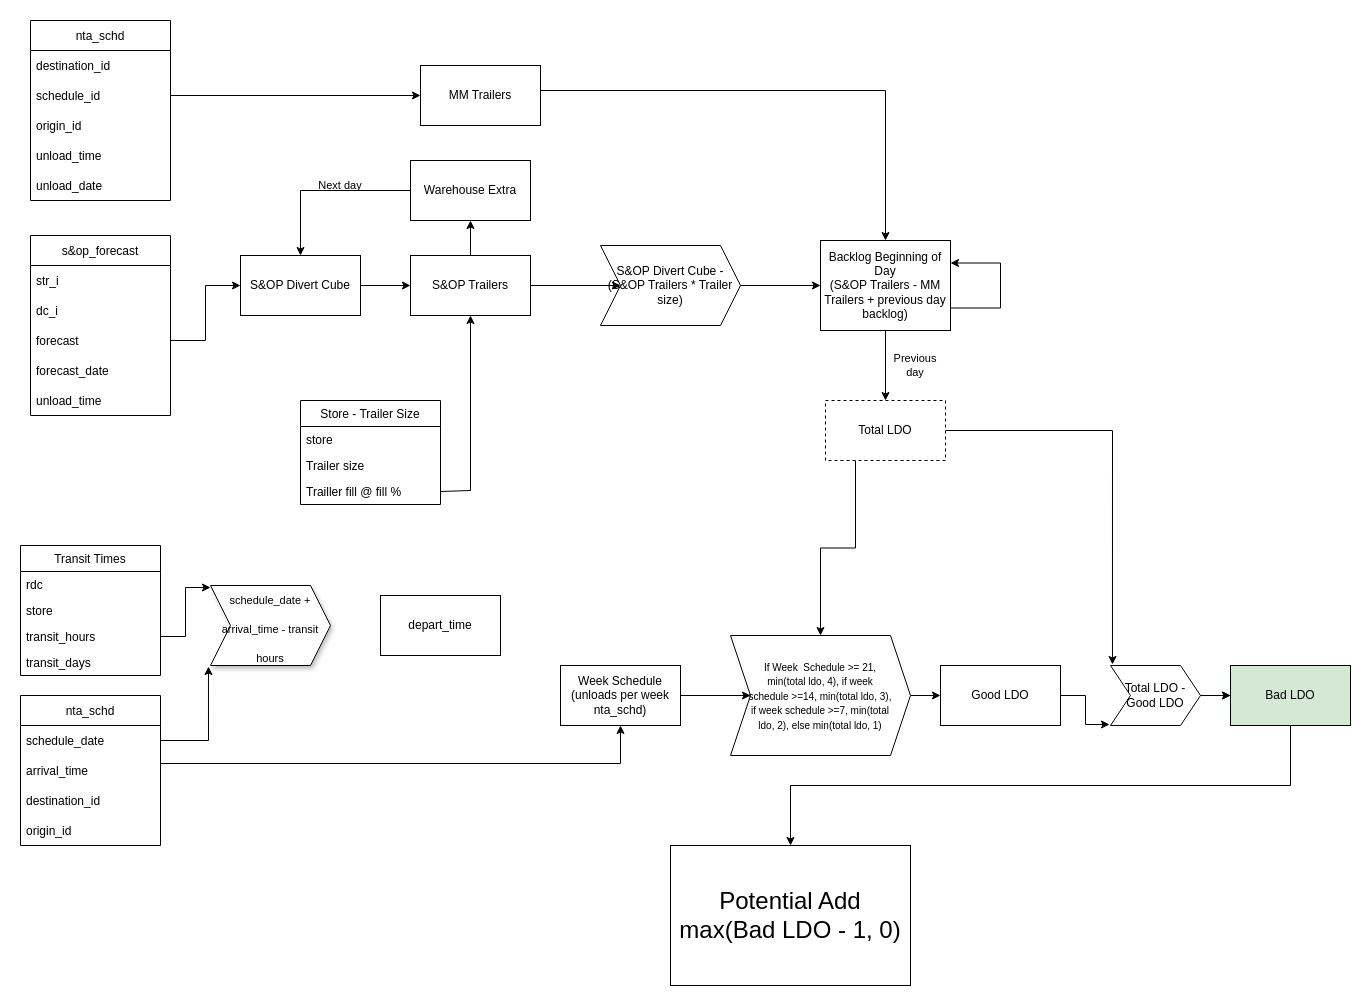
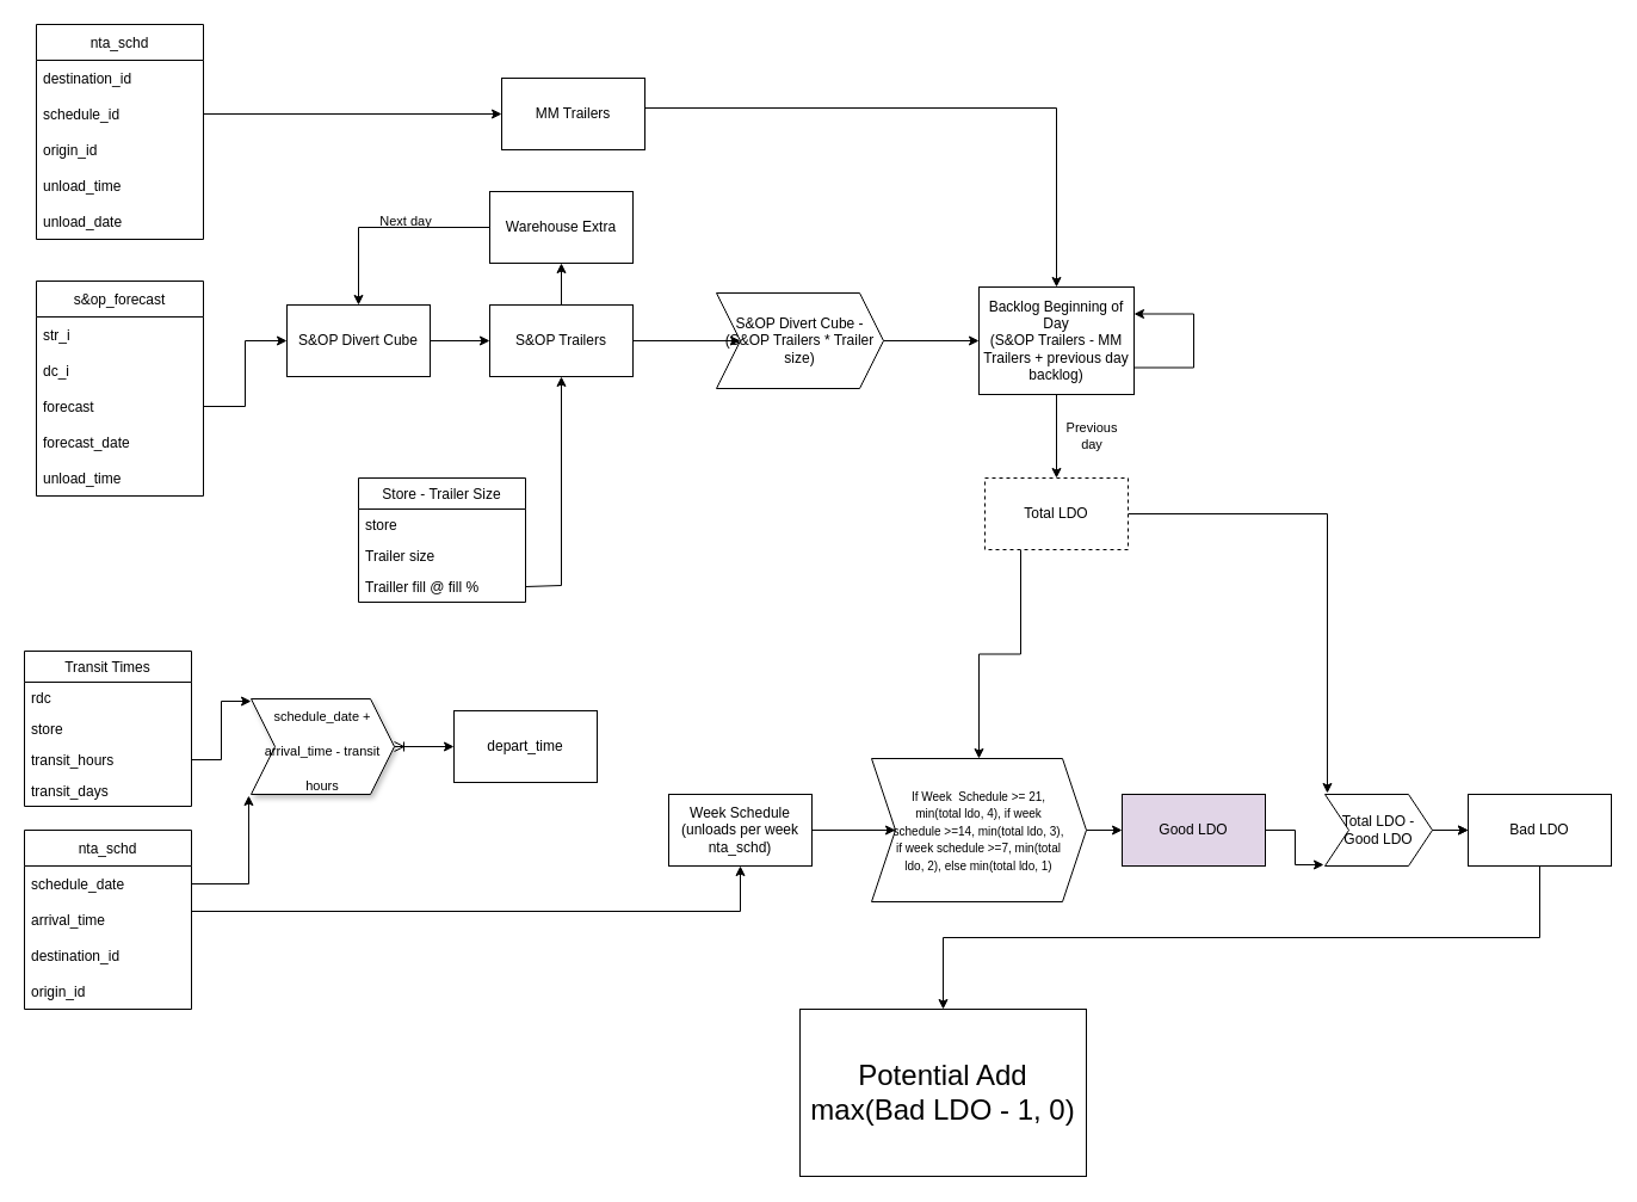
  <mxCell id="0" />
  <mxCell id="1" parent="0" />
  <mxCell id="2" value="&lt;font style=&quot;font-size: 24px&quot;&gt;Potential Add&lt;br&gt;max(Bad LDO - 1, 0)&lt;br&gt;&lt;/font&gt;" style="rounded=0;whiteSpace=wrap;html=1;" vertex="1" parent="1"><mxGeometry x="670" y="845" width="240" height="140" as="geometry" /></mxCell>
  <mxCell id="3" style="edgeStyle=orthogonalEdgeStyle;rounded=0;orthogonalLoop=1;jettySize=auto;html=1;exitX=0.5;exitY=1;exitDx=0;exitDy=0;entryX=0.5;entryY=0;entryDx=0;entryDy=0;fontSize=24;" edge="1" parent="1" source="4" target="2"><mxGeometry relative="1" as="geometry" /></mxCell>
- <mxCell id="4" value="Bad LDO" style="rounded=0;whiteSpace=wrap;html=1;fillColor=#d5e8d4;" vertex="1" parent="1"><mxGeometry x="1230" y="665" width="120" height="60" as="geometry" /></mxCell>
+ <mxCell id="4" value="Bad LDO" style="rounded=0;whiteSpace=wrap;html=1;" vertex="1" parent="1"><mxGeometry x="1230" y="665" width="120" height="60" as="geometry" /></mxCell>
  <mxCell id="5" style="edgeStyle=orthogonalEdgeStyle;rounded=0;orthogonalLoop=1;jettySize=auto;html=1;exitX=1;exitY=0.5;exitDx=0;exitDy=0;entryX=-0.011;entryY=0.983;entryDx=0;entryDy=0;entryPerimeter=0;fontSize=24;" edge="1" parent="1" source="6" target="53"><mxGeometry relative="1" as="geometry"><Array as="points"><mxPoint x="1085" y="695" /><mxPoint x="1085" y="724" /></Array></mxGeometry></mxCell>
- <mxCell id="6" value="Good LDO" style="rounded=0;whiteSpace=wrap;html=1;" vertex="1" parent="1"><mxGeometry x="940" y="665" width="120" height="60" as="geometry" /></mxCell>
+ <mxCell id="6" value="Good LDO" style="rounded=0;whiteSpace=wrap;html=1;fillColor=#e1d5e7;" vertex="1" parent="1"><mxGeometry x="940" y="665" width="120" height="60" as="geometry" /></mxCell>
  <mxCell id="7" style="edgeStyle=orthogonalEdgeStyle;rounded=0;orthogonalLoop=1;jettySize=auto;html=1;exitX=0.25;exitY=1;exitDx=0;exitDy=0;entryX=0.5;entryY=0;entryDx=0;entryDy=0;fontSize=10;" edge="1" parent="1" source="9" target="50"><mxGeometry relative="1" as="geometry" /></mxCell>
  <mxCell id="8" style="edgeStyle=orthogonalEdgeStyle;rounded=0;orthogonalLoop=1;jettySize=auto;html=1;exitX=1;exitY=0.5;exitDx=0;exitDy=0;entryX=0.022;entryY=-0.017;entryDx=0;entryDy=0;entryPerimeter=0;fontSize=10;" edge="1" parent="1" source="9" target="53"><mxGeometry relative="1" as="geometry" /></mxCell>
  <mxCell id="9" value="Total LDO" style="rounded=0;whiteSpace=wrap;html=1;dashed=1;" vertex="1" parent="1"><mxGeometry x="825" y="400" width="120" height="60" as="geometry" /></mxCell>
  <mxCell id="10" style="edgeStyle=elbowEdgeStyle;rounded=0;jumpStyle=arc;orthogonalLoop=1;jettySize=auto;elbow=vertical;html=1;exitX=0.5;exitY=1;exitDx=0;exitDy=0;entryX=0.5;entryY=0;entryDx=0;entryDy=0;fontSize=11;startArrow=none;startFill=0;" edge="1" parent="1" source="11" target="9"><mxGeometry relative="1" as="geometry" /></mxCell>
  <mxCell id="11" value="Backlog Beginning of Day&lt;br&gt;(S&amp;amp;OP Trailers - MM Trailers + previous day backlog)" style="rounded=0;whiteSpace=wrap;html=1;" vertex="1" parent="1"><mxGeometry x="820" y="240" width="130" height="90" as="geometry" /></mxCell>
  <mxCell id="12" style="edgeStyle=elbowEdgeStyle;rounded=0;jumpStyle=arc;orthogonalLoop=1;jettySize=auto;elbow=vertical;html=1;exitX=0;exitY=0.5;exitDx=0;exitDy=0;entryX=0.5;entryY=0;entryDx=0;entryDy=0;fontSize=11;startArrow=none;startFill=0;" edge="1" parent="1" source="13" target="18"><mxGeometry relative="1" as="geometry"><Array as="points"><mxPoint x="360" y="190" /></Array></mxGeometry></mxCell>
  <mxCell id="13" value="Warehouse Extra" style="rounded=0;whiteSpace=wrap;html=1;" vertex="1" parent="1"><mxGeometry x="410" y="160" width="120" height="60" as="geometry" /></mxCell>
  <mxCell id="14" style="edgeStyle=elbowEdgeStyle;rounded=0;jumpStyle=arc;orthogonalLoop=1;jettySize=auto;elbow=vertical;html=1;exitX=1;exitY=0.5;exitDx=0;exitDy=0;fontSize=11;startArrow=none;startFill=0;" edge="1" parent="1" source="16" target="46"><mxGeometry relative="1" as="geometry" /></mxCell>
  <mxCell id="15" style="edgeStyle=elbowEdgeStyle;rounded=0;jumpStyle=arc;orthogonalLoop=1;jettySize=auto;elbow=vertical;html=1;exitX=0.5;exitY=0;exitDx=0;exitDy=0;entryX=0.5;entryY=1;entryDx=0;entryDy=0;fontSize=11;startArrow=none;startFill=0;" edge="1" parent="1" source="16" target="13"><mxGeometry relative="1" as="geometry" /></mxCell>
  <mxCell id="16" value="S&amp;amp;OP Trailers" style="rounded=0;whiteSpace=wrap;html=1;" vertex="1" parent="1"><mxGeometry x="410" y="255" width="120" height="60" as="geometry" /></mxCell>
  <mxCell id="17" style="edgeStyle=orthogonalEdgeStyle;rounded=0;orthogonalLoop=1;jettySize=auto;html=1;exitX=1;exitY=0.5;exitDx=0;exitDy=0;entryX=0;entryY=0.5;entryDx=0;entryDy=0;" edge="1" parent="1" source="18" target="16"><mxGeometry relative="1" as="geometry" /></mxCell>
  <mxCell id="18" value="S&amp;amp;OP Divert Cube" style="rounded=0;whiteSpace=wrap;html=1;" vertex="1" parent="1"><mxGeometry x="240" y="255" width="120" height="60" as="geometry" /></mxCell>
  <mxCell id="19" style="edgeStyle=elbowEdgeStyle;rounded=0;jumpStyle=arc;orthogonalLoop=1;jettySize=auto;elbow=vertical;html=1;exitX=1;exitY=0.5;exitDx=0;exitDy=0;entryX=0.5;entryY=0;entryDx=0;entryDy=0;fontSize=11;startArrow=none;startFill=0;" edge="1" parent="1" source="20" target="11"><mxGeometry relative="1" as="geometry"><Array as="points"><mxPoint x="720" y="90" /></Array></mxGeometry></mxCell>
  <mxCell id="20" value="MM Trailers" style="rounded=0;whiteSpace=wrap;html=1;" vertex="1" parent="1"><mxGeometry x="420" y="65" width="120" height="60" as="geometry" /></mxCell>
  <mxCell id="21" value="nta_schd" style="swimlane;fontStyle=0;childLayout=stackLayout;horizontal=1;startSize=30;horizontalStack=0;resizeParent=1;resizeParentMax=0;resizeLast=0;collapsible=1;marginBottom=0;" vertex="1" parent="1"><mxGeometry x="30" y="20" width="140" height="180" as="geometry"><mxRectangle x="520" y="30" width="80" height="30" as="alternateBounds" /></mxGeometry></mxCell>
  <mxCell id="22" value="destination_id" style="text;strokeColor=none;fillColor=none;align=left;verticalAlign=middle;spacingLeft=4;spacingRight=4;overflow=hidden;points=[[0,0.5],[1,0.5]];portConstraint=eastwest;rotatable=0;" vertex="1" parent="21"><mxGeometry y="30" width="140" height="30" as="geometry" /></mxCell>
  <mxCell id="23" value="schedule_id" style="text;strokeColor=none;fillColor=none;align=left;verticalAlign=middle;spacingLeft=4;spacingRight=4;overflow=hidden;points=[[0,0.5],[1,0.5]];portConstraint=eastwest;rotatable=0;" vertex="1" parent="21"><mxGeometry y="60" width="140" height="30" as="geometry" /></mxCell>
  <mxCell id="24" value="origin_id" style="text;strokeColor=none;fillColor=none;align=left;verticalAlign=middle;spacingLeft=4;spacingRight=4;overflow=hidden;points=[[0,0.5],[1,0.5]];portConstraint=eastwest;rotatable=0;" vertex="1" parent="21"><mxGeometry y="90" width="140" height="30" as="geometry" /></mxCell>
  <mxCell id="25" value="unload_time" style="text;strokeColor=none;fillColor=none;align=left;verticalAlign=middle;spacingLeft=4;spacingRight=4;overflow=hidden;points=[[0,0.5],[1,0.5]];portConstraint=eastwest;rotatable=0;" vertex="1" parent="21"><mxGeometry y="120" width="140" height="30" as="geometry" /></mxCell>
  <mxCell id="26" value="unload_date" style="text;strokeColor=none;fillColor=none;align=left;verticalAlign=middle;spacingLeft=4;spacingRight=4;overflow=hidden;points=[[0,0.5],[1,0.5]];portConstraint=eastwest;rotatable=0;" vertex="1" parent="21"><mxGeometry y="150" width="140" height="30" as="geometry" /></mxCell>
  <mxCell id="27" value="Transit Times" style="swimlane;fontStyle=0;childLayout=stackLayout;horizontal=1;startSize=26;fillColor=none;horizontalStack=0;resizeParent=1;resizeParentMax=0;resizeLast=0;collapsible=1;marginBottom=0;" vertex="1" parent="1"><mxGeometry x="20" y="545" width="140" height="130" as="geometry" /></mxCell>
  <mxCell id="28" value="rdc" style="text;strokeColor=none;fillColor=none;align=left;verticalAlign=top;spacingLeft=4;spacingRight=4;overflow=hidden;rotatable=0;points=[[0,0.5],[1,0.5]];portConstraint=eastwest;" vertex="1" parent="27"><mxGeometry y="26" width="140" height="26" as="geometry" /></mxCell>
  <mxCell id="29" value="store" style="text;strokeColor=none;fillColor=none;align=left;verticalAlign=top;spacingLeft=4;spacingRight=4;overflow=hidden;rotatable=0;points=[[0,0.5],[1,0.5]];portConstraint=eastwest;" vertex="1" parent="27"><mxGeometry y="52" width="140" height="26" as="geometry" /></mxCell>
  <mxCell id="30" value="transit_hours&#10;" style="text;strokeColor=none;fillColor=none;align=left;verticalAlign=top;spacingLeft=4;spacingRight=4;overflow=hidden;rotatable=0;points=[[0,0.5],[1,0.5]];portConstraint=eastwest;" vertex="1" parent="27"><mxGeometry y="78" width="140" height="26" as="geometry" /></mxCell>
  <mxCell id="31" value="transit_days" style="text;strokeColor=none;fillColor=none;align=left;verticalAlign=top;spacingLeft=4;spacingRight=4;overflow=hidden;rotatable=0;points=[[0,0.5],[1,0.5]];portConstraint=eastwest;" vertex="1" parent="27"><mxGeometry y="104" width="140" height="26" as="geometry" /></mxCell>
  <mxCell id="32" value="depart_time" style="rounded=0;whiteSpace=wrap;html=1;" vertex="1" parent="1"><mxGeometry x="380" y="595" width="120" height="60" as="geometry" /></mxCell>
  <mxCell id="33" value="Store - Trailer Size" style="swimlane;fontStyle=0;childLayout=stackLayout;horizontal=1;startSize=26;fillColor=none;horizontalStack=0;resizeParent=1;resizeParentMax=0;resizeLast=0;collapsible=1;marginBottom=0;" vertex="1" parent="1"><mxGeometry x="300" y="400" width="140" height="104" as="geometry" /></mxCell>
  <mxCell id="34" value="store" style="text;strokeColor=none;fillColor=none;align=left;verticalAlign=top;spacingLeft=4;spacingRight=4;overflow=hidden;rotatable=0;points=[[0,0.5],[1,0.5]];portConstraint=eastwest;" vertex="1" parent="33"><mxGeometry y="26" width="140" height="26" as="geometry" /></mxCell>
  <mxCell id="35" value="Trailer size" style="text;strokeColor=none;fillColor=none;align=left;verticalAlign=top;spacingLeft=4;spacingRight=4;overflow=hidden;rotatable=0;points=[[0,0.5],[1,0.5]];portConstraint=eastwest;" vertex="1" parent="33"><mxGeometry y="52" width="140" height="26" as="geometry" /></mxCell>
  <mxCell id="36" value="Trailler fill @ fill %" style="text;strokeColor=none;fillColor=none;align=left;verticalAlign=top;spacingLeft=4;spacingRight=4;overflow=hidden;rotatable=0;points=[[0,0.5],[1,0.5]];portConstraint=eastwest;" vertex="1" parent="33"><mxGeometry y="78" width="140" height="26" as="geometry" /></mxCell>
  <mxCell id="37" value="s&amp;op_forecast" style="swimlane;fontStyle=0;childLayout=stackLayout;horizontal=1;startSize=30;horizontalStack=0;resizeParent=1;resizeParentMax=0;resizeLast=0;collapsible=1;marginBottom=0;" vertex="1" parent="1"><mxGeometry x="30" y="235" width="140" height="180" as="geometry"><mxRectangle x="520" y="30" width="80" height="30" as="alternateBounds" /></mxGeometry></mxCell>
  <mxCell id="38" value="str_i" style="text;strokeColor=none;fillColor=none;align=left;verticalAlign=middle;spacingLeft=4;spacingRight=4;overflow=hidden;points=[[0,0.5],[1,0.5]];portConstraint=eastwest;rotatable=0;" vertex="1" parent="37"><mxGeometry y="30" width="140" height="30" as="geometry" /></mxCell>
  <mxCell id="39" value="dc_i" style="text;strokeColor=none;fillColor=none;align=left;verticalAlign=middle;spacingLeft=4;spacingRight=4;overflow=hidden;points=[[0,0.5],[1,0.5]];portConstraint=eastwest;rotatable=0;" vertex="1" parent="37"><mxGeometry y="60" width="140" height="30" as="geometry" /></mxCell>
  <mxCell id="40" value="forecast" style="text;strokeColor=none;fillColor=none;align=left;verticalAlign=middle;spacingLeft=4;spacingRight=4;overflow=hidden;points=[[0,0.5],[1,0.5]];portConstraint=eastwest;rotatable=0;" vertex="1" parent="37"><mxGeometry y="90" width="140" height="30" as="geometry" /></mxCell>
  <mxCell id="41" value="forecast_date" style="text;strokeColor=none;fillColor=none;align=left;verticalAlign=middle;spacingLeft=4;spacingRight=4;overflow=hidden;points=[[0,0.5],[1,0.5]];portConstraint=eastwest;rotatable=0;" vertex="1" parent="37"><mxGeometry y="120" width="140" height="30" as="geometry" /></mxCell>
  <mxCell id="42" value="unload_time" style="text;strokeColor=none;fillColor=none;align=left;verticalAlign=middle;spacingLeft=4;spacingRight=4;overflow=hidden;points=[[0,0.5],[1,0.5]];portConstraint=eastwest;rotatable=0;" vertex="1" parent="37"><mxGeometry y="150" width="140" height="30" as="geometry" /></mxCell>
  <mxCell id="43" style="edgeStyle=orthogonalEdgeStyle;rounded=0;orthogonalLoop=1;jettySize=auto;html=1;exitX=1;exitY=0.5;exitDx=0;exitDy=0;entryX=0;entryY=0.5;entryDx=0;entryDy=0;" edge="1" parent="1" source="40" target="18"><mxGeometry relative="1" as="geometry" /></mxCell>
  <mxCell id="44" style="edgeStyle=orthogonalEdgeStyle;rounded=0;orthogonalLoop=1;jettySize=auto;html=1;exitX=1;exitY=0.5;exitDx=0;exitDy=0;entryX=0;entryY=0.5;entryDx=0;entryDy=0;" edge="1" parent="1" source="23" target="20"><mxGeometry relative="1" as="geometry" /></mxCell>
  <mxCell id="45" style="edgeStyle=elbowEdgeStyle;rounded=0;jumpStyle=arc;orthogonalLoop=1;jettySize=auto;elbow=vertical;html=1;exitX=1;exitY=0.5;exitDx=0;exitDy=0;entryX=0;entryY=0.5;entryDx=0;entryDy=0;fontSize=11;startArrow=none;startFill=0;" edge="1" parent="1" source="46" target="11"><mxGeometry relative="1" as="geometry" /></mxCell>
  <mxCell id="46" value="S&amp;amp;OP Divert Cube - (S&amp;amp;OP Trailers * Trailer size)" style="shape=step;perimeter=stepPerimeter;whiteSpace=wrap;html=1;fixedSize=1;" vertex="1" parent="1"><mxGeometry x="600" y="245" width="140" height="80" as="geometry" /></mxCell>
  <mxCell id="47" style="edgeStyle=elbowEdgeStyle;rounded=0;jumpStyle=arc;orthogonalLoop=1;jettySize=auto;elbow=vertical;html=1;exitX=1;exitY=0.5;exitDx=0;exitDy=0;entryX=0;entryY=0.5;entryDx=0;entryDy=0;fontSize=11;startArrow=none;startFill=0;" edge="1" parent="1" source="48" target="50"><mxGeometry relative="1" as="geometry" /></mxCell>
  <mxCell id="48" value="Week Schedule (unloads per week nta_schd)" style="rounded=0;whiteSpace=wrap;html=1;" vertex="1" parent="1"><mxGeometry x="560" y="665" width="120" height="60" as="geometry" /></mxCell>
  <mxCell id="49" style="edgeStyle=orthogonalEdgeStyle;rounded=0;orthogonalLoop=1;jettySize=auto;html=1;exitX=1;exitY=0.5;exitDx=0;exitDy=0;fontSize=10;entryX=0;entryY=0.5;entryDx=0;entryDy=0;" edge="1" parent="1" source="50" target="6"><mxGeometry relative="1" as="geometry"><mxPoint x="940" y="685" as="targetPoint" /></mxGeometry></mxCell>
  <mxCell id="50" value="&lt;table border=&quot;0&quot; cellpadding=&quot;0&quot; cellspacing=&quot;0&quot; width=&quot;145&quot; style=&quot;border-collapse: collapse ; width: 109pt&quot;&gt;&lt;colgroup&gt;&lt;col width=&quot;145&quot; style=&quot;width: 109pt&quot;&gt;&lt;/colgroup&gt;&lt;tbody&gt;&lt;tr style=&quot;height: 16pt&quot;&gt;&lt;td height=&quot;21&quot; width=&quot;145&quot; style=&quot;padding-top: 1px ; padding-right: 1px ; padding-left: 1px ; font-family: &amp;#34;calibri&amp;#34; , sans-serif ; vertical-align: bottom ; border: none ; height: 16pt ; width: 109pt&quot;&gt;&lt;font style=&quot;font-size: 10px&quot;&gt;If Week&amp;nbsp; Schedule &amp;gt;= 21, min(total ldo, 4), if week schedule &amp;gt;=14, min(total ldo, 3), if week schedule &amp;gt;=7, min(total ldo, 2), else min(total ldo, 1)&lt;/font&gt;&lt;/td&gt;&lt;/tr&gt;&lt;/tbody&gt;&lt;/table&gt;" style="shape=step;perimeter=stepPerimeter;whiteSpace=wrap;html=1;fixedSize=1;" vertex="1" parent="1"><mxGeometry x="730" y="635" width="180" height="120" as="geometry" /></mxCell>
  <mxCell id="51" style="edgeStyle=orthogonalEdgeStyle;rounded=0;orthogonalLoop=1;jettySize=auto;html=1;exitX=1;exitY=0.5;exitDx=0;exitDy=0;entryX=0;entryY=0.5;entryDx=0;entryDy=0;fontSize=10;" edge="1" parent="1" source="53" target="4"><mxGeometry relative="1" as="geometry" /></mxCell>
  <mxCell id="52" value="" style="edgeStyle=orthogonalEdgeStyle;rounded=0;orthogonalLoop=1;jettySize=auto;html=1;fontSize=11;" edge="1" parent="1" source="53" target="4"><mxGeometry relative="1" as="geometry" /></mxCell>
  <mxCell id="53" value="Total LDO - Good LDO" style="shape=step;perimeter=stepPerimeter;whiteSpace=wrap;html=1;fixedSize=1;" vertex="1" parent="1"><mxGeometry x="1110" y="665" width="90" height="60" as="geometry" /></mxCell>
  <mxCell id="54" value="nta_schd" style="swimlane;fontStyle=0;childLayout=stackLayout;horizontal=1;startSize=30;horizontalStack=0;resizeParent=1;resizeParentMax=0;resizeLast=0;collapsible=1;marginBottom=0;" vertex="1" parent="1"><mxGeometry x="20" y="695" width="140" height="150" as="geometry"><mxRectangle x="520" y="30" width="80" height="30" as="alternateBounds" /></mxGeometry></mxCell>
  <mxCell id="55" value="schedule_date" style="text;strokeColor=none;fillColor=none;align=left;verticalAlign=middle;spacingLeft=4;spacingRight=4;overflow=hidden;points=[[0,0.5],[1,0.5]];portConstraint=eastwest;rotatable=0;" vertex="1" parent="54"><mxGeometry y="30" width="140" height="30" as="geometry" /></mxCell>
  <mxCell id="56" value="arrival_time" style="text;strokeColor=none;fillColor=none;align=left;verticalAlign=middle;spacingLeft=4;spacingRight=4;overflow=hidden;points=[[0,0.5],[1,0.5]];portConstraint=eastwest;rotatable=0;" vertex="1" parent="54"><mxGeometry y="60" width="140" height="30" as="geometry" /></mxCell>
  <mxCell id="57" value="destination_id" style="text;strokeColor=none;fillColor=none;align=left;verticalAlign=middle;spacingLeft=4;spacingRight=4;overflow=hidden;points=[[0,0.5],[1,0.5]];portConstraint=eastwest;rotatable=0;" vertex="1" parent="54"><mxGeometry y="90" width="140" height="30" as="geometry" /></mxCell>
  <mxCell id="58" value="origin_id" style="text;strokeColor=none;fillColor=none;align=left;verticalAlign=middle;spacingLeft=4;spacingRight=4;overflow=hidden;points=[[0,0.5],[1,0.5]];portConstraint=eastwest;rotatable=0;" vertex="1" parent="54"><mxGeometry y="120" width="140" height="30" as="geometry" /></mxCell>
+ <mxCell id="59" style="edgeStyle=elbowEdgeStyle;rounded=0;jumpStyle=arc;orthogonalLoop=1;jettySize=auto;elbow=vertical;html=1;exitX=1;exitY=0.5;exitDx=0;exitDy=0;entryX=0;entryY=0.5;entryDx=0;entryDy=0;fontSize=11;startArrow=ERoneToMany;startFill=0;" edge="1" parent="1" source="60" target="32"><mxGeometry relative="1" as="geometry" /></mxCell>
  <mxCell id="60" value="&lt;span style=&quot;font-size: 11px&quot;&gt;schedule_date + arrival_time - transit hours&lt;/span&gt;" style="shape=step;perimeter=stepPerimeter;whiteSpace=wrap;html=1;fixedSize=1;shadow=1;fontSize=24;" vertex="1" parent="1"><mxGeometry x="210" y="585" width="120" height="80" as="geometry" /></mxCell>
  <mxCell id="61" style="edgeStyle=orthogonalEdgeStyle;rounded=0;orthogonalLoop=1;jettySize=auto;html=1;exitX=1;exitY=0.5;exitDx=0;exitDy=0;entryX=0;entryY=0.025;entryDx=0;entryDy=0;entryPerimeter=0;fontSize=11;" edge="1" parent="1" source="30" target="60"><mxGeometry relative="1" as="geometry" /></mxCell>
  <mxCell id="62" style="edgeStyle=orthogonalEdgeStyle;rounded=0;orthogonalLoop=1;jettySize=auto;html=1;exitX=1;exitY=0.5;exitDx=0;exitDy=0;entryX=-0.017;entryY=1.013;entryDx=0;entryDy=0;entryPerimeter=0;fontSize=11;" edge="1" parent="1" source="55" target="60"><mxGeometry relative="1" as="geometry" /></mxCell>
  <mxCell id="63" style="edgeStyle=elbowEdgeStyle;rounded=0;jumpStyle=arc;orthogonalLoop=1;jettySize=auto;elbow=vertical;html=1;exitX=1;exitY=0.5;exitDx=0;exitDy=0;entryX=0.5;entryY=1;entryDx=0;entryDy=0;fontSize=11;startArrow=none;startFill=0;" edge="1" parent="1" source="36" target="16"><mxGeometry relative="1" as="geometry"><Array as="points"><mxPoint x="470" y="490" /></Array></mxGeometry></mxCell>
  <mxCell id="64" style="edgeStyle=elbowEdgeStyle;rounded=0;jumpStyle=arc;orthogonalLoop=1;jettySize=auto;elbow=vertical;html=1;exitX=1;exitY=0.75;exitDx=0;exitDy=0;entryX=1;entryY=0.25;entryDx=0;entryDy=0;fontSize=11;startArrow=none;startFill=0;" edge="1" parent="1" source="11" target="11"><mxGeometry relative="1" as="geometry"><Array as="points"><mxPoint x="1000" y="285" /><mxPoint x="970" y="290" /></Array></mxGeometry></mxCell>
  <mxCell id="65" style="edgeStyle=elbowEdgeStyle;rounded=0;jumpStyle=arc;orthogonalLoop=1;jettySize=auto;elbow=vertical;html=1;exitX=1;exitY=0.5;exitDx=0;exitDy=0;entryX=0.5;entryY=1;entryDx=0;entryDy=0;fontSize=11;startArrow=none;startFill=0;" edge="1" parent="1" source="57" target="48"><mxGeometry relative="1" as="geometry"><Array as="points" /></mxGeometry></mxCell>
  <mxCell id="66" value="Next day" style="text;html=1;strokeColor=none;fillColor=none;align=center;verticalAlign=middle;whiteSpace=wrap;rounded=0;shadow=1;fontSize=11;" vertex="1" parent="1"><mxGeometry x="310" y="170" width="60" height="30" as="geometry" /></mxCell>
  <mxCell id="67" value="Previous day" style="text;html=1;strokeColor=none;fillColor=none;align=center;verticalAlign=middle;whiteSpace=wrap;rounded=0;shadow=1;fontSize=11;" vertex="1" parent="1"><mxGeometry x="885" y="350" width="60" height="30" as="geometry" /></mxCell>
